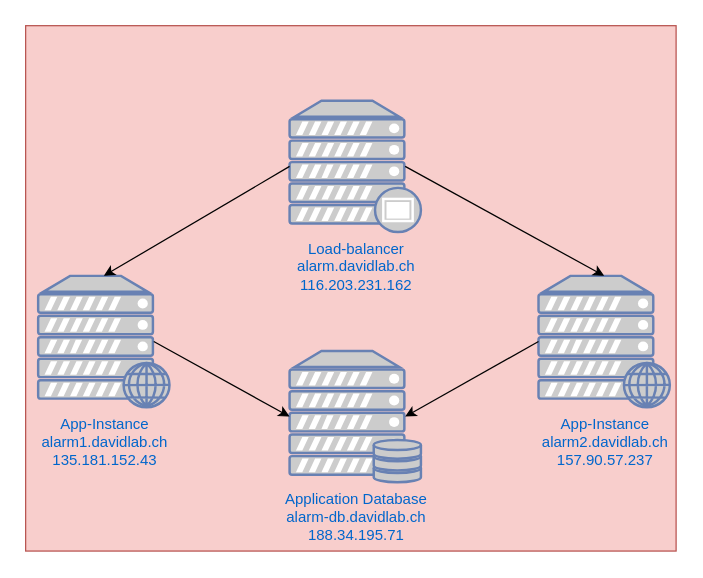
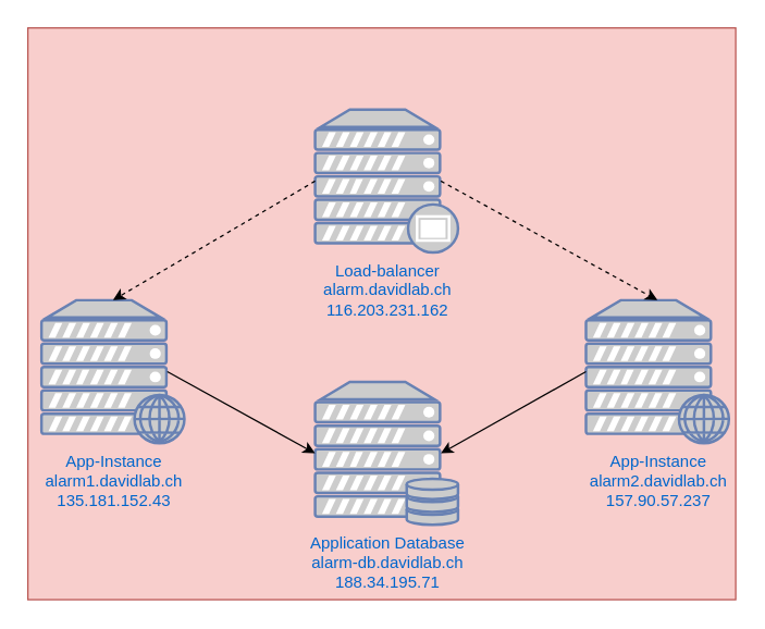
  <mxCell id="0" />
  <mxCell id="1" parent="0" />
  <mxCell id="2" value="" style="rounded=0;whiteSpace=wrap;html=1;fillColor=#f8cecc;strokeColor=#b85450;" vertex="1" parent="1"><mxGeometry x="20" y="20" width="520" height="420" as="geometry" /></mxCell>
  <mxCell id="3" value="Application Database&lt;br&gt;alarm-db.davidlab.ch&lt;br&gt;188.34.195.71" style="fontColor=#0066CC;verticalAlign=top;verticalLabelPosition=bottom;labelPosition=center;align=center;html=1;outlineConnect=0;fillColor=#CCCCCC;strokeColor=#6881B3;gradientColor=none;gradientDirection=north;strokeWidth=2;shape=mxgraph.networks.server_storage;" vertex="1" parent="1"><mxGeometry x="231" y="280" width="105" height="105" as="geometry" /></mxCell>
  <mxCell id="4" value="App-Instance&lt;br&gt;alarm2.davidlab.ch&lt;br&gt;157.90.57.237" style="fontColor=#0066CC;verticalAlign=top;verticalLabelPosition=bottom;labelPosition=center;align=center;html=1;outlineConnect=0;fillColor=#CCCCCC;strokeColor=#6881B3;gradientColor=none;gradientDirection=north;strokeWidth=2;shape=mxgraph.networks.web_server;" vertex="1" parent="1"><mxGeometry x="430" y="220" width="105" height="105" as="geometry" /></mxCell>
  <mxCell id="5" value="App-Instance&lt;br&gt;alarm1.davidlab.ch&lt;br&gt;135.181.152.43" style="fontColor=#0066CC;verticalAlign=top;verticalLabelPosition=bottom;labelPosition=center;align=center;html=1;outlineConnect=0;fillColor=#CCCCCC;strokeColor=#6881B3;gradientColor=none;gradientDirection=north;strokeWidth=2;shape=mxgraph.networks.web_server;" vertex="1" parent="1"><mxGeometry x="30" y="220" width="105" height="105" as="geometry" /></mxCell>
  <mxCell id="6" value="Load-balancer&lt;br&gt;alarm.davidlab.ch&lt;br&gt;116.203.231.162" style="fontColor=#0066CC;verticalAlign=top;verticalLabelPosition=bottom;labelPosition=center;align=center;html=1;outlineConnect=0;fillColor=#CCCCCC;strokeColor=#6881B3;gradientColor=none;gradientDirection=north;strokeWidth=2;shape=mxgraph.networks.proxy_server;" vertex="1" parent="1"><mxGeometry x="231" y="80" width="105" height="105" as="geometry" /></mxCell>
- <mxCell id="7" value="" style="endArrow=classic;html=1;exitX=0;exitY=0.5;exitDx=0;exitDy=0;exitPerimeter=0;entryX=0.5;entryY=0;entryDx=0;entryDy=0;entryPerimeter=0;" edge="1" parent="1" source="6" target="5"><mxGeometry width="50" height="50" relative="1" as="geometry"><mxPoint x="260" y="180" as="sourcePoint" /><mxPoint x="310" y="130" as="targetPoint" /></mxGeometry></mxCell>
- <mxCell id="8" value="" style="endArrow=classic;html=1;exitX=0.88;exitY=0.5;exitDx=0;exitDy=0;exitPerimeter=0;entryX=0.5;entryY=0;entryDx=0;entryDy=0;entryPerimeter=0;" edge="1" parent="1" source="6" target="4"><mxGeometry width="50" height="50" relative="1" as="geometry"><mxPoint x="468.5" y="92.5" as="sourcePoint" /><mxPoint x="320" y="220" as="targetPoint" /></mxGeometry></mxCell>
+ <mxCell id="7" value="" style="endArrow=classic;html=1;exitX=0;exitY=0.5;exitDx=0;exitDy=0;exitPerimeter=0;entryX=0.5;entryY=0;entryDx=0;entryDy=0;entryPerimeter=0;dashed=1;" edge="1" parent="1" source="6" target="5"><mxGeometry width="50" height="50" relative="1" as="geometry"><mxPoint x="260" y="180" as="sourcePoint" /><mxPoint x="310" y="130" as="targetPoint" /></mxGeometry></mxCell>
+ <mxCell id="8" value="" style="endArrow=classic;html=1;exitX=0.88;exitY=0.5;exitDx=0;exitDy=0;exitPerimeter=0;entryX=0.5;entryY=0;entryDx=0;entryDy=0;entryPerimeter=0;dashed=1;" edge="1" parent="1" source="6" target="4"><mxGeometry width="50" height="50" relative="1" as="geometry"><mxPoint x="468.5" y="92.5" as="sourcePoint" /><mxPoint x="320" y="220" as="targetPoint" /></mxGeometry></mxCell>
  <mxCell id="9" value="" style="endArrow=classic;html=1;exitX=0;exitY=0.5;exitDx=0;exitDy=0;exitPerimeter=0;entryX=0.88;entryY=0.5;entryDx=0;entryDy=0;entryPerimeter=0;" edge="1" parent="1" source="4" target="3"><mxGeometry width="50" height="50" relative="1" as="geometry"><mxPoint x="298.5" y="280" as="sourcePoint" /><mxPoint x="150" y="407.5" as="targetPoint" /></mxGeometry></mxCell>
  <mxCell id="10" value="" style="endArrow=classic;html=1;exitX=0.88;exitY=0.5;exitDx=0;exitDy=0;exitPerimeter=0;entryX=0;entryY=0.5;entryDx=0;entryDy=0;entryPerimeter=0;" edge="1" parent="1" source="5" target="3"><mxGeometry width="50" height="50" relative="1" as="geometry"><mxPoint x="186.6" y="325" as="sourcePoint" /><mxPoint x="80" y="475" as="targetPoint" /></mxGeometry></mxCell>
